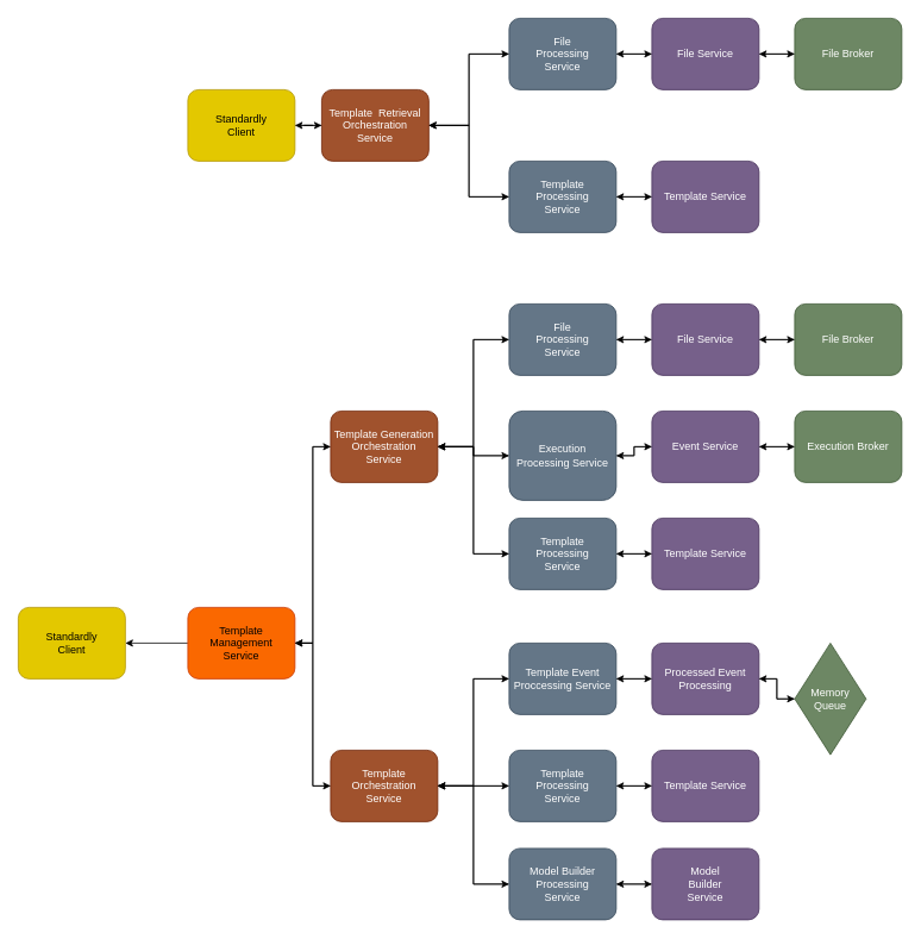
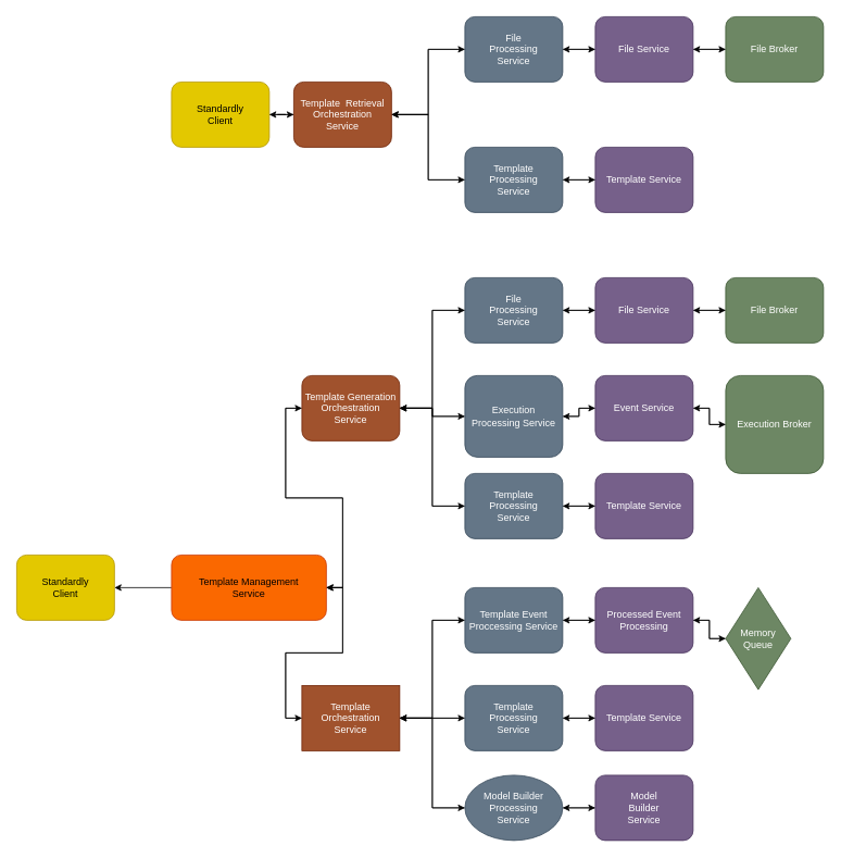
  <mxCell id="0" />
  <mxCell id="1" parent="0" />
  <mxCell id="2" style="edgeStyle=orthogonalEdgeStyle;rounded=0;orthogonalLoop=1;jettySize=auto;html=1;exitX=0;exitY=0.5;exitDx=0;exitDy=0;entryX=1;entryY=0.5;entryDx=0;entryDy=0;" parent="1" source="3" target="6" edge="1"><mxGeometry relative="1" as="geometry" /></mxCell>
  <mxCell id="3" value="File Broker" style="rounded=1;whiteSpace=wrap;html=1;fillColor=#6d8764;fontColor=#ffffff;strokeColor=#3A5431;" parent="1" vertex="1"><mxGeometry x="890" y="20" width="120" height="80" as="geometry" /></mxCell>
  <mxCell id="4" style="edgeStyle=orthogonalEdgeStyle;rounded=0;orthogonalLoop=1;jettySize=auto;html=1;exitX=0;exitY=0.5;exitDx=0;exitDy=0;" parent="1" source="6" target="11" edge="1"><mxGeometry relative="1" as="geometry" /></mxCell>
  <mxCell id="5" style="edgeStyle=orthogonalEdgeStyle;rounded=0;orthogonalLoop=1;jettySize=auto;html=1;exitX=1;exitY=0.5;exitDx=0;exitDy=0;" parent="1" source="6" target="3" edge="1"><mxGeometry relative="1" as="geometry" /></mxCell>
  <mxCell id="6" value="File Service" style="rounded=1;whiteSpace=wrap;html=1;fillColor=#76608a;fontColor=#ffffff;strokeColor=#432D57;" parent="1" vertex="1"><mxGeometry x="730" y="20" width="120" height="80" as="geometry" /></mxCell>
  <mxCell id="7" style="edgeStyle=orthogonalEdgeStyle;rounded=0;orthogonalLoop=1;jettySize=auto;html=1;exitX=0;exitY=0.5;exitDx=0;exitDy=0;" parent="1" source="8" target="14" edge="1"><mxGeometry relative="1" as="geometry" /></mxCell>
  <mxCell id="8" value="Template Service" style="rounded=1;whiteSpace=wrap;html=1;fillColor=#76608a;fontColor=#ffffff;strokeColor=#432D57;" parent="1" vertex="1"><mxGeometry x="730" y="180" width="120" height="80" as="geometry" /></mxCell>
  <mxCell id="9" style="edgeStyle=orthogonalEdgeStyle;rounded=0;orthogonalLoop=1;jettySize=auto;html=1;exitX=0;exitY=0.5;exitDx=0;exitDy=0;entryX=1;entryY=0.5;entryDx=0;entryDy=0;" parent="1" source="11" target="18" edge="1"><mxGeometry relative="1" as="geometry" /></mxCell>
  <mxCell id="10" style="edgeStyle=orthogonalEdgeStyle;rounded=0;orthogonalLoop=1;jettySize=auto;html=1;exitX=1;exitY=0.5;exitDx=0;exitDy=0;entryX=0;entryY=0.5;entryDx=0;entryDy=0;" parent="1" source="11" target="6" edge="1"><mxGeometry relative="1" as="geometry" /></mxCell>
  <mxCell id="11" value="File &lt;br&gt;Processing &lt;br&gt;Service" style="rounded=1;whiteSpace=wrap;html=1;fillColor=#647687;fontColor=#ffffff;strokeColor=#314354;" parent="1" vertex="1"><mxGeometry x="570" y="20" width="120" height="80" as="geometry" /></mxCell>
  <mxCell id="12" style="edgeStyle=orthogonalEdgeStyle;rounded=0;orthogonalLoop=1;jettySize=auto;html=1;exitX=0;exitY=0.5;exitDx=0;exitDy=0;entryX=1;entryY=0.5;entryDx=0;entryDy=0;" parent="1" source="14" target="18" edge="1"><mxGeometry relative="1" as="geometry" /></mxCell>
  <mxCell id="13" style="edgeStyle=orthogonalEdgeStyle;rounded=0;orthogonalLoop=1;jettySize=auto;html=1;exitX=1;exitY=0.5;exitDx=0;exitDy=0;" parent="1" source="14" target="8" edge="1"><mxGeometry relative="1" as="geometry" /></mxCell>
  <mxCell id="14" value="Template &lt;br&gt;Processing&lt;br&gt;Service" style="rounded=1;whiteSpace=wrap;html=1;fillColor=#647687;fontColor=#ffffff;strokeColor=#314354;" parent="1" vertex="1"><mxGeometry x="570" y="180" width="120" height="80" as="geometry" /></mxCell>
  <mxCell id="15" style="edgeStyle=orthogonalEdgeStyle;rounded=0;orthogonalLoop=1;jettySize=auto;html=1;exitX=1;exitY=0.5;exitDx=0;exitDy=0;entryX=0;entryY=0.5;entryDx=0;entryDy=0;" parent="1" source="18" target="11" edge="1"><mxGeometry relative="1" as="geometry" /></mxCell>
  <mxCell id="16" style="edgeStyle=orthogonalEdgeStyle;rounded=0;orthogonalLoop=1;jettySize=auto;html=1;exitX=1;exitY=0.5;exitDx=0;exitDy=0;entryX=0;entryY=0.5;entryDx=0;entryDy=0;" parent="1" source="18" target="14" edge="1"><mxGeometry relative="1" as="geometry" /></mxCell>
  <mxCell id="17" style="edgeStyle=orthogonalEdgeStyle;rounded=0;orthogonalLoop=1;jettySize=auto;html=1;exitX=0;exitY=0.5;exitDx=0;exitDy=0;entryX=1;entryY=0.5;entryDx=0;entryDy=0;" parent="1" source="18" target="20" edge="1"><mxGeometry relative="1" as="geometry" /></mxCell>
  <mxCell id="18" value="Template&amp;nbsp; Retrieval Orchestration &lt;br&gt;Service" style="rounded=1;whiteSpace=wrap;html=1;fillColor=#a0522d;fontColor=#ffffff;strokeColor=#6D1F00;" parent="1" vertex="1"><mxGeometry x="360" y="100" width="120" height="80" as="geometry" /></mxCell>
  <mxCell id="19" style="edgeStyle=orthogonalEdgeStyle;rounded=0;orthogonalLoop=1;jettySize=auto;html=1;exitX=1;exitY=0.5;exitDx=0;exitDy=0;" parent="1" source="20" target="18" edge="1"><mxGeometry relative="1" as="geometry" /></mxCell>
  <mxCell id="20" value="Standardly &lt;br&gt;Client" style="rounded=1;whiteSpace=wrap;html=1;fillColor=#e3c800;fontColor=#000000;strokeColor=#B09500;" parent="1" vertex="1"><mxGeometry x="210" y="100" width="120" height="80" as="geometry" /></mxCell>
  <mxCell id="21" style="edgeStyle=orthogonalEdgeStyle;rounded=0;orthogonalLoop=1;jettySize=auto;html=1;exitX=0;exitY=0.5;exitDx=0;exitDy=0;" parent="1" source="22" target="25" edge="1"><mxGeometry relative="1" as="geometry" /></mxCell>
  <mxCell id="22" value="Template Service" style="rounded=1;whiteSpace=wrap;html=1;fillColor=#76608a;fontColor=#ffffff;strokeColor=#432D57;" parent="1" vertex="1"><mxGeometry x="730" y="840" width="120" height="80" as="geometry" /></mxCell>
  <mxCell id="23" style="edgeStyle=orthogonalEdgeStyle;rounded=0;orthogonalLoop=1;jettySize=auto;html=1;exitX=1;exitY=0.5;exitDx=0;exitDy=0;" parent="1" source="25" target="22" edge="1"><mxGeometry relative="1" as="geometry" /></mxCell>
  <mxCell id="24" style="edgeStyle=orthogonalEdgeStyle;rounded=0;orthogonalLoop=1;jettySize=auto;html=1;exitX=0;exitY=0.5;exitDx=0;exitDy=0;entryX=1;entryY=0.5;entryDx=0;entryDy=0;" parent="1" source="25" target="31" edge="1"><mxGeometry relative="1" as="geometry" /></mxCell>
  <mxCell id="25" value="Template &lt;br&gt;Processing&lt;br&gt;Service" style="rounded=1;whiteSpace=wrap;html=1;fillColor=#647687;fontColor=#ffffff;strokeColor=#314354;" parent="1" vertex="1"><mxGeometry x="570" y="840" width="120" height="80" as="geometry" /></mxCell>
  <mxCell id="26" value="Standardly &lt;br&gt;Client" style="rounded=1;whiteSpace=wrap;html=1;fillColor=#e3c800;fontColor=#000000;strokeColor=#B09500;" parent="1" vertex="1"><mxGeometry x="20" y="680" width="120" height="80" as="geometry" /></mxCell>
  <mxCell id="27" style="edgeStyle=orthogonalEdgeStyle;rounded=0;orthogonalLoop=1;jettySize=auto;html=1;exitX=1;exitY=0.5;exitDx=0;exitDy=0;" parent="1" source="31" target="25" edge="1"><mxGeometry relative="1" as="geometry" /></mxCell>
  <mxCell id="28" style="edgeStyle=orthogonalEdgeStyle;rounded=0;orthogonalLoop=1;jettySize=auto;html=1;exitX=1;exitY=0.5;exitDx=0;exitDy=0;entryX=0;entryY=0.5;entryDx=0;entryDy=0;" parent="1" source="31" target="36" edge="1"><mxGeometry relative="1" as="geometry" /></mxCell>
  <mxCell id="29" style="edgeStyle=orthogonalEdgeStyle;rounded=0;orthogonalLoop=1;jettySize=auto;html=1;exitX=0;exitY=0.5;exitDx=0;exitDy=0;entryX=1;entryY=0.5;entryDx=0;entryDy=0;" edge="1" parent="1" source="31" target="40"><mxGeometry relative="1" as="geometry" /></mxCell>
  <mxCell id="30" style="edgeStyle=orthogonalEdgeStyle;rounded=0;orthogonalLoop=1;jettySize=auto;html=1;exitX=1;exitY=0.5;exitDx=0;exitDy=0;entryX=0;entryY=0.5;entryDx=0;entryDy=0;" edge="1" parent="1" source="31" target="72"><mxGeometry relative="1" as="geometry" /></mxCell>
- <mxCell id="31" value="Template Orchestration &lt;br&gt;Service" style="rounded=1;whiteSpace=wrap;html=1;fillColor=#a0522d;fontColor=#ffffff;strokeColor=#6D1F00;" parent="1" vertex="1"><mxGeometry x="370" y="840" width="120" height="80" as="geometry" /></mxCell>
+ <mxCell id="31" value="Template Orchestration &lt;br&gt;Service" style="whiteSpace=wrap;html=1;fillColor=#a0522d;fontColor=#ffffff;strokeColor=#6D1F00;rounded=0;" parent="1" vertex="1"><mxGeometry x="370" y="840" width="120" height="80" as="geometry" /></mxCell>
  <mxCell id="32" style="edgeStyle=orthogonalEdgeStyle;rounded=0;orthogonalLoop=1;jettySize=auto;html=1;exitX=0;exitY=0.5;exitDx=0;exitDy=0;" parent="1" source="33" target="36" edge="1"><mxGeometry relative="1" as="geometry" /></mxCell>
  <mxCell id="33" value="Model&lt;br&gt;Builder&lt;br&gt;Service" style="rounded=1;whiteSpace=wrap;html=1;fillColor=#76608a;fontColor=#ffffff;strokeColor=#432D57;" parent="1" vertex="1"><mxGeometry x="730" y="950" width="120" height="80" as="geometry" /></mxCell>
  <mxCell id="34" style="edgeStyle=orthogonalEdgeStyle;rounded=0;orthogonalLoop=1;jettySize=auto;html=1;exitX=1;exitY=0.5;exitDx=0;exitDy=0;" parent="1" source="36" target="33" edge="1"><mxGeometry relative="1" as="geometry" /></mxCell>
  <mxCell id="35" style="edgeStyle=orthogonalEdgeStyle;rounded=0;orthogonalLoop=1;jettySize=auto;html=1;exitX=0;exitY=0.5;exitDx=0;exitDy=0;entryX=1;entryY=0.5;entryDx=0;entryDy=0;" parent="1" source="36" target="31" edge="1"><mxGeometry relative="1" as="geometry" /></mxCell>
- <mxCell id="36" value="Model Builder&lt;br&gt;Processing&lt;br&gt;Service" style="rounded=1;whiteSpace=wrap;html=1;fillColor=#647687;fontColor=#ffffff;strokeColor=#314354;" parent="1" vertex="1"><mxGeometry x="570" y="950" width="120" height="80" as="geometry" /></mxCell>
+ <mxCell id="36" value="Model Builder&lt;br&gt;Processing&lt;br&gt;Service" style="ellipse;whiteSpace=wrap;html=1;fillColor=#647687;fontColor=#ffffff;strokeColor=#314354;" parent="1" vertex="1"><mxGeometry x="570" y="950" width="120" height="80" as="geometry" /></mxCell>
  <mxCell id="37" style="edgeStyle=orthogonalEdgeStyle;rounded=0;orthogonalLoop=1;jettySize=auto;html=1;exitX=0;exitY=0.5;exitDx=0;exitDy=0;entryX=1;entryY=0.5;entryDx=0;entryDy=0;" parent="1" source="40" target="26" edge="1"><mxGeometry relative="1" as="geometry" /></mxCell>
  <mxCell id="38" style="edgeStyle=orthogonalEdgeStyle;rounded=0;orthogonalLoop=1;jettySize=auto;html=1;exitX=1;exitY=0.5;exitDx=0;exitDy=0;entryX=0;entryY=0.5;entryDx=0;entryDy=0;" edge="1" parent="1" source="40" target="66"><mxGeometry relative="1" as="geometry" /></mxCell>
  <mxCell id="39" style="edgeStyle=orthogonalEdgeStyle;rounded=0;orthogonalLoop=1;jettySize=auto;html=1;exitX=1;exitY=0.5;exitDx=0;exitDy=0;entryX=0;entryY=0.5;entryDx=0;entryDy=0;" edge="1" parent="1" source="40" target="31"><mxGeometry relative="1" as="geometry" /></mxCell>
- <mxCell id="40" value="Template Management &lt;br&gt;Service" style="rounded=1;whiteSpace=wrap;html=1;fillColor=#fa6800;fontColor=#000000;strokeColor=#C73500;" parent="1" vertex="1"><mxGeometry x="210" y="680" width="120" height="80" as="geometry" /></mxCell>
+ <mxCell id="40" value="Template Management &lt;br&gt;Service" style="rounded=1;whiteSpace=wrap;html=1;fillColor=#fa6800;fontColor=#000000;strokeColor=#C73500;" parent="1" vertex="1"><mxGeometry x="210" y="680" width="190" height="80" as="geometry" /></mxCell>
  <mxCell id="41" style="edgeStyle=orthogonalEdgeStyle;rounded=0;orthogonalLoop=1;jettySize=auto;html=1;exitX=0;exitY=0.5;exitDx=0;exitDy=0;entryX=1;entryY=0.5;entryDx=0;entryDy=0;" edge="1" parent="1" source="42" target="45"><mxGeometry relative="1" as="geometry" /></mxCell>
  <mxCell id="42" value="File Broker" style="rounded=1;whiteSpace=wrap;html=1;fillColor=#6d8764;fontColor=#ffffff;strokeColor=#3A5431;" vertex="1" parent="1"><mxGeometry x="890" y="340" width="120" height="80" as="geometry" /></mxCell>
  <mxCell id="43" style="edgeStyle=orthogonalEdgeStyle;rounded=0;orthogonalLoop=1;jettySize=auto;html=1;exitX=0;exitY=0.5;exitDx=0;exitDy=0;" edge="1" parent="1" source="45" target="55"><mxGeometry relative="1" as="geometry" /></mxCell>
  <mxCell id="44" style="edgeStyle=orthogonalEdgeStyle;rounded=0;orthogonalLoop=1;jettySize=auto;html=1;exitX=1;exitY=0.5;exitDx=0;exitDy=0;" edge="1" parent="1" source="45" target="42"><mxGeometry relative="1" as="geometry" /></mxCell>
  <mxCell id="45" value="File Service" style="rounded=1;whiteSpace=wrap;html=1;fillColor=#76608a;fontColor=#ffffff;strokeColor=#432D57;" vertex="1" parent="1"><mxGeometry x="730" y="340" width="120" height="80" as="geometry" /></mxCell>
  <mxCell id="46" style="edgeStyle=orthogonalEdgeStyle;rounded=0;orthogonalLoop=1;jettySize=auto;html=1;exitX=0;exitY=0.5;exitDx=0;exitDy=0;entryX=1;entryY=0.5;entryDx=0;entryDy=0;" edge="1" parent="1" source="47" target="50"><mxGeometry relative="1" as="geometry" /></mxCell>
- <mxCell id="47" value="Execution Broker" style="rounded=1;whiteSpace=wrap;html=1;fillColor=#6d8764;fontColor=#ffffff;strokeColor=#3A5431;" vertex="1" parent="1"><mxGeometry x="890" y="460" width="120" height="80" as="geometry" /></mxCell>
+ <mxCell id="47" value="Execution Broker" style="rounded=1;whiteSpace=wrap;html=1;fillColor=#6d8764;fontColor=#ffffff;strokeColor=#3A5431;" vertex="1" parent="1"><mxGeometry x="890" y="460" width="120" height="120" as="geometry" /></mxCell>
  <mxCell id="48" style="edgeStyle=orthogonalEdgeStyle;rounded=0;orthogonalLoop=1;jettySize=auto;html=1;exitX=0;exitY=0.5;exitDx=0;exitDy=0;entryX=1;entryY=0.5;entryDx=0;entryDy=0;" edge="1" parent="1" source="50" target="58"><mxGeometry relative="1" as="geometry" /></mxCell>
  <mxCell id="49" style="edgeStyle=orthogonalEdgeStyle;rounded=0;orthogonalLoop=1;jettySize=auto;html=1;exitX=1;exitY=0.5;exitDx=0;exitDy=0;entryX=0;entryY=0.5;entryDx=0;entryDy=0;" edge="1" parent="1" source="50" target="47"><mxGeometry relative="1" as="geometry" /></mxCell>
  <mxCell id="50" value="Event Service" style="rounded=1;whiteSpace=wrap;html=1;fillColor=#76608a;fontColor=#ffffff;strokeColor=#432D57;" vertex="1" parent="1"><mxGeometry x="730" y="460" width="120" height="80" as="geometry" /></mxCell>
  <mxCell id="51" style="edgeStyle=orthogonalEdgeStyle;rounded=0;orthogonalLoop=1;jettySize=auto;html=1;exitX=0;exitY=0.5;exitDx=0;exitDy=0;" edge="1" parent="1" source="52" target="61"><mxGeometry relative="1" as="geometry" /></mxCell>
  <mxCell id="52" value="Template Service" style="rounded=1;whiteSpace=wrap;html=1;fillColor=#76608a;fontColor=#ffffff;strokeColor=#432D57;" vertex="1" parent="1"><mxGeometry x="730" y="580" width="120" height="80" as="geometry" /></mxCell>
  <mxCell id="53" style="edgeStyle=orthogonalEdgeStyle;rounded=0;orthogonalLoop=1;jettySize=auto;html=1;exitX=0;exitY=0.5;exitDx=0;exitDy=0;entryX=1;entryY=0.5;entryDx=0;entryDy=0;" edge="1" parent="1" source="55" target="66"><mxGeometry relative="1" as="geometry" /></mxCell>
  <mxCell id="54" style="edgeStyle=orthogonalEdgeStyle;rounded=0;orthogonalLoop=1;jettySize=auto;html=1;exitX=1;exitY=0.5;exitDx=0;exitDy=0;entryX=0;entryY=0.5;entryDx=0;entryDy=0;" edge="1" parent="1" source="55" target="45"><mxGeometry relative="1" as="geometry" /></mxCell>
  <mxCell id="55" value="File &lt;br&gt;Processing &lt;br&gt;Service" style="rounded=1;whiteSpace=wrap;html=1;fillColor=#647687;fontColor=#ffffff;strokeColor=#314354;" vertex="1" parent="1"><mxGeometry x="570" y="340" width="120" height="80" as="geometry" /></mxCell>
  <mxCell id="56" style="edgeStyle=orthogonalEdgeStyle;rounded=0;orthogonalLoop=1;jettySize=auto;html=1;exitX=0;exitY=0.5;exitDx=0;exitDy=0;" edge="1" parent="1" source="58" target="66"><mxGeometry relative="1" as="geometry" /></mxCell>
  <mxCell id="57" style="edgeStyle=orthogonalEdgeStyle;rounded=0;orthogonalLoop=1;jettySize=auto;html=1;exitX=1;exitY=0.5;exitDx=0;exitDy=0;" edge="1" parent="1" source="58" target="50"><mxGeometry relative="1" as="geometry" /></mxCell>
  <mxCell id="58" value="Execution &lt;br&gt;Processing Service" style="rounded=1;whiteSpace=wrap;html=1;fillColor=#647687;fontColor=#ffffff;strokeColor=#314354;" vertex="1" parent="1"><mxGeometry x="570" y="460" width="120" height="100" as="geometry" /></mxCell>
  <mxCell id="59" style="edgeStyle=orthogonalEdgeStyle;rounded=0;orthogonalLoop=1;jettySize=auto;html=1;exitX=0;exitY=0.5;exitDx=0;exitDy=0;entryX=1;entryY=0.5;entryDx=0;entryDy=0;" edge="1" parent="1" source="61" target="66"><mxGeometry relative="1" as="geometry" /></mxCell>
  <mxCell id="60" style="edgeStyle=orthogonalEdgeStyle;rounded=0;orthogonalLoop=1;jettySize=auto;html=1;exitX=1;exitY=0.5;exitDx=0;exitDy=0;" edge="1" parent="1" source="61" target="52"><mxGeometry relative="1" as="geometry" /></mxCell>
  <mxCell id="61" value="Template &lt;br&gt;Processing&lt;br&gt;Service" style="rounded=1;whiteSpace=wrap;html=1;fillColor=#647687;fontColor=#ffffff;strokeColor=#314354;" vertex="1" parent="1"><mxGeometry x="570" y="580" width="120" height="80" as="geometry" /></mxCell>
  <mxCell id="62" style="edgeStyle=orthogonalEdgeStyle;rounded=0;orthogonalLoop=1;jettySize=auto;html=1;exitX=1;exitY=0.5;exitDx=0;exitDy=0;entryX=0;entryY=0.5;entryDx=0;entryDy=0;" edge="1" parent="1" source="66" target="55"><mxGeometry relative="1" as="geometry" /></mxCell>
  <mxCell id="63" style="edgeStyle=orthogonalEdgeStyle;rounded=0;orthogonalLoop=1;jettySize=auto;html=1;exitX=1;exitY=0.5;exitDx=0;exitDy=0;entryX=0;entryY=0.5;entryDx=0;entryDy=0;" edge="1" parent="1" source="66" target="58"><mxGeometry relative="1" as="geometry" /></mxCell>
  <mxCell id="64" style="edgeStyle=orthogonalEdgeStyle;rounded=0;orthogonalLoop=1;jettySize=auto;html=1;exitX=1;exitY=0.5;exitDx=0;exitDy=0;entryX=0;entryY=0.5;entryDx=0;entryDy=0;" edge="1" parent="1" source="66" target="61"><mxGeometry relative="1" as="geometry" /></mxCell>
  <mxCell id="65" style="edgeStyle=orthogonalEdgeStyle;rounded=0;orthogonalLoop=1;jettySize=auto;html=1;exitX=0;exitY=0.5;exitDx=0;exitDy=0;entryX=1;entryY=0.5;entryDx=0;entryDy=0;" edge="1" parent="1" source="66" target="40"><mxGeometry relative="1" as="geometry" /></mxCell>
  <mxCell id="66" value="Template Generation Orchestration &lt;br&gt;Service" style="rounded=1;whiteSpace=wrap;html=1;fillColor=#a0522d;fontColor=#ffffff;strokeColor=#6D1F00;" vertex="1" parent="1"><mxGeometry x="370" y="460" width="120" height="80" as="geometry" /></mxCell>
  <mxCell id="67" style="edgeStyle=orthogonalEdgeStyle;rounded=0;orthogonalLoop=1;jettySize=auto;html=1;exitX=0;exitY=0.5;exitDx=0;exitDy=0;" edge="1" parent="1" source="69" target="72"><mxGeometry relative="1" as="geometry" /></mxCell>
  <mxCell id="68" style="edgeStyle=orthogonalEdgeStyle;rounded=0;orthogonalLoop=1;jettySize=auto;html=1;exitX=1;exitY=0.5;exitDx=0;exitDy=0;entryX=0;entryY=0.5;entryDx=0;entryDy=0;" edge="1" parent="1" source="69" target="74"><mxGeometry relative="1" as="geometry" /></mxCell>
  <mxCell id="69" value="Processed Event Processing" style="rounded=1;whiteSpace=wrap;html=1;fillColor=#76608a;fontColor=#ffffff;strokeColor=#432D57;" vertex="1" parent="1"><mxGeometry x="730" y="720" width="120" height="80" as="geometry" /></mxCell>
  <mxCell id="70" style="edgeStyle=orthogonalEdgeStyle;rounded=0;orthogonalLoop=1;jettySize=auto;html=1;exitX=1;exitY=0.5;exitDx=0;exitDy=0;" edge="1" parent="1" source="72" target="69"><mxGeometry relative="1" as="geometry" /></mxCell>
  <mxCell id="71" style="edgeStyle=orthogonalEdgeStyle;rounded=0;orthogonalLoop=1;jettySize=auto;html=1;exitX=0;exitY=0.5;exitDx=0;exitDy=0;entryX=1;entryY=0.5;entryDx=0;entryDy=0;" edge="1" parent="1" source="72" target="31"><mxGeometry relative="1" as="geometry" /></mxCell>
  <mxCell id="72" value="Template Event Proccessing Service" style="rounded=1;whiteSpace=wrap;html=1;fillColor=#647687;fontColor=#ffffff;strokeColor=#314354;" vertex="1" parent="1"><mxGeometry x="570" y="720" width="120" height="80" as="geometry" /></mxCell>
  <mxCell id="73" style="edgeStyle=orthogonalEdgeStyle;rounded=0;orthogonalLoop=1;jettySize=auto;html=1;exitX=0;exitY=0.5;exitDx=0;exitDy=0;entryX=1;entryY=0.5;entryDx=0;entryDy=0;" edge="1" parent="1" source="74" target="69"><mxGeometry relative="1" as="geometry" /></mxCell>
  <mxCell id="74" value="Memory Queue" style="rhombus;whiteSpace=wrap;html=1;fillColor=#6d8764;fontColor=#ffffff;strokeColor=#3A5431;" vertex="1" parent="1"><mxGeometry x="890" y="720" width="80" height="125" as="geometry" /></mxCell>
